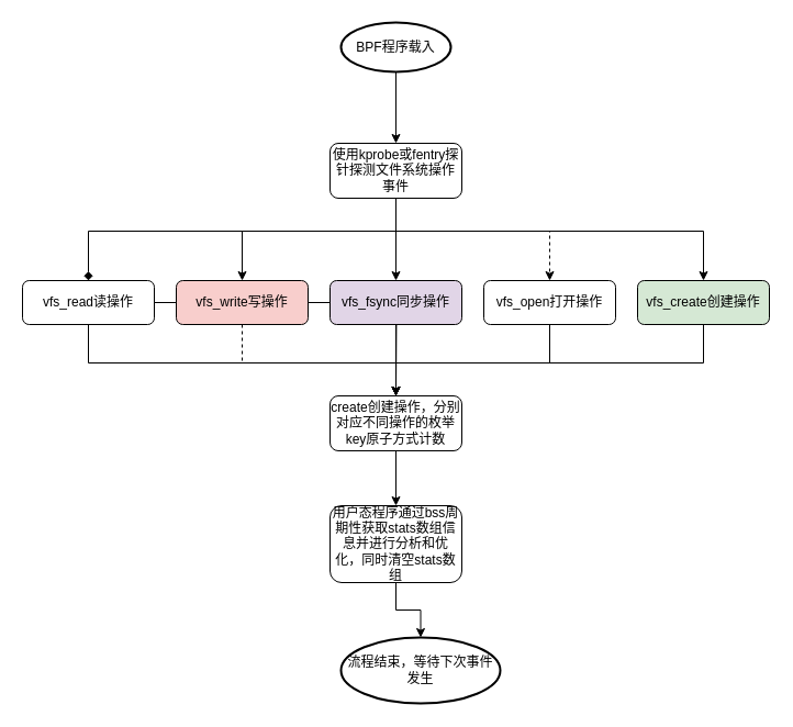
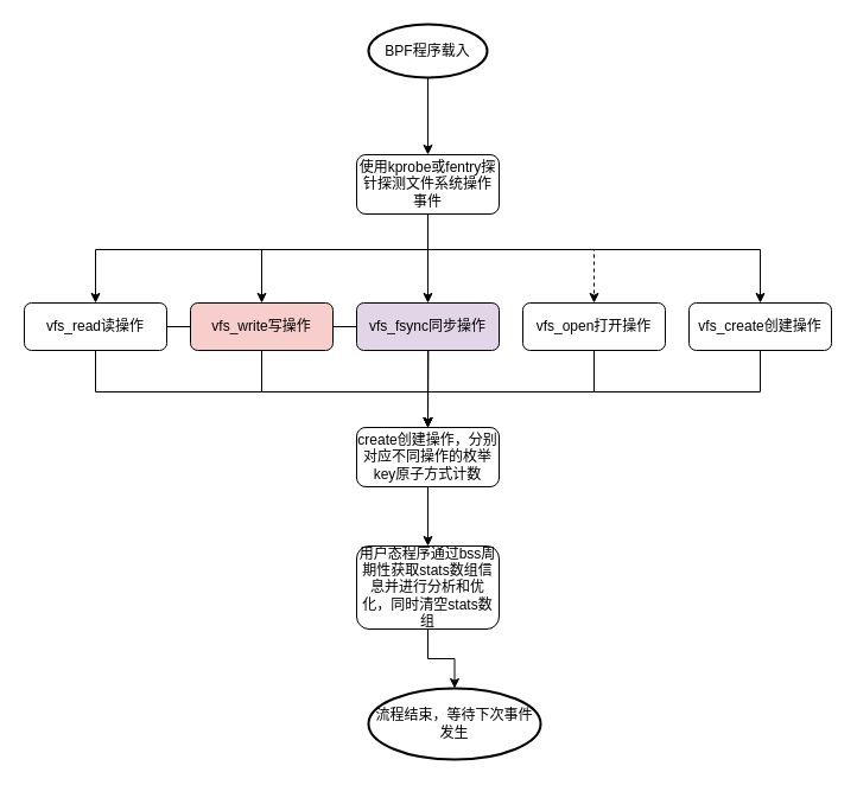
  <mxCell id="0" />
  <mxCell id="1" parent="0" />
  <mxCell id="2" style="edgeStyle=orthogonalEdgeStyle;rounded=0;orthogonalLoop=1;jettySize=auto;html=1;" edge="1" parent="1" source="3" target="9"><mxGeometry relative="1" as="geometry" /></mxCell>
  <mxCell id="3" value="BPF程序载入" style="strokeWidth=2;html=1;shape=mxgraph.flowchart.start_1;whiteSpace=wrap;" vertex="1" parent="1"><mxGeometry x="310" y="20" width="100" height="45" as="geometry" /></mxCell>
- <mxCell id="4" style="edgeStyle=orthogonalEdgeStyle;rounded=0;orthogonalLoop=1;jettySize=auto;html=1;endArrow=diamond;" edge="1" parent="1" source="9" target="12"><mxGeometry relative="1" as="geometry"><Array as="points"><mxPoint x="360" y="210" /><mxPoint x="80" y="210" /></Array></mxGeometry></mxCell>
+ <mxCell id="4" style="edgeStyle=orthogonalEdgeStyle;rounded=0;orthogonalLoop=1;jettySize=auto;html=1;" edge="1" parent="1" source="9" target="12"><mxGeometry relative="1" as="geometry"><Array as="points"><mxPoint x="360" y="210" /><mxPoint x="80" y="210" /></Array></mxGeometry></mxCell>
  <mxCell id="5" style="edgeStyle=orthogonalEdgeStyle;rounded=0;orthogonalLoop=1;jettySize=auto;html=1;" edge="1" parent="1" source="9" target="14"><mxGeometry relative="1" as="geometry"><Array as="points"><mxPoint x="360" y="210" /><mxPoint x="220" y="210" /></Array></mxGeometry></mxCell>
  <mxCell id="6" style="edgeStyle=orthogonalEdgeStyle;rounded=0;orthogonalLoop=1;jettySize=auto;html=1;entryX=0.5;entryY=0;entryDx=0;entryDy=0;" edge="1" parent="1" source="9" target="16"><mxGeometry relative="1" as="geometry" /></mxCell>
  <mxCell id="7" style="edgeStyle=orthogonalEdgeStyle;rounded=0;orthogonalLoop=1;jettySize=auto;html=1;dashed=1;" edge="1" parent="1" source="9" target="18"><mxGeometry relative="1" as="geometry"><Array as="points"><mxPoint x="360" y="210" /><mxPoint x="500" y="210" /></Array></mxGeometry></mxCell>
  <mxCell id="8" style="edgeStyle=orthogonalEdgeStyle;rounded=0;orthogonalLoop=1;jettySize=auto;html=1;entryX=0.5;entryY=0;entryDx=0;entryDy=0;" edge="1" parent="1" source="9" target="20"><mxGeometry relative="1" as="geometry"><Array as="points"><mxPoint x="360" y="210" /><mxPoint x="640" y="210" /></Array></mxGeometry></mxCell>
  <mxCell id="9" value="使用kprobe或fentry探针探测文件系统操作事件" style="rounded=1;whiteSpace=wrap;html=1;fontSize=12;glass=0;strokeWidth=1;shadow=0;" vertex="1" parent="1"><mxGeometry x="300" y="130" width="120" height="50" as="geometry" /></mxCell>
  <mxCell id="10" style="edgeStyle=orthogonalEdgeStyle;rounded=0;orthogonalLoop=1;jettySize=auto;html=1;" edge="1" parent="1" source="12"><mxGeometry relative="1" as="geometry"><mxPoint x="360" y="360" as="targetPoint" /></mxGeometry></mxCell>
  <mxCell id="11" style="edgeStyle=orthogonalEdgeStyle;rounded=0;orthogonalLoop=1;jettySize=auto;html=1;entryX=0.5;entryY=0;entryDx=0;entryDy=0;" edge="1" parent="1" source="12" target="22"><mxGeometry relative="1" as="geometry"><Array as="points"><mxPoint x="80" y="330" /><mxPoint x="360" y="330" /></Array></mxGeometry></mxCell>
  <mxCell id="12" value="vfs_read读操作" style="rounded=1;whiteSpace=wrap;html=1;fontSize=12;glass=0;strokeWidth=1;shadow=0;" vertex="1" parent="1"><mxGeometry x="20" y="255" width="120" height="40" as="geometry" /></mxCell>
- <mxCell id="13" style="edgeStyle=orthogonalEdgeStyle;rounded=0;orthogonalLoop=1;jettySize=auto;html=1;entryX=0.5;entryY=0;entryDx=0;entryDy=0;dashed=1;" edge="1" parent="1" source="14" target="22"><mxGeometry relative="1" as="geometry"><Array as="points"><mxPoint x="220" y="330" /><mxPoint x="360" y="330" /></Array></mxGeometry></mxCell>
+ <mxCell id="13" style="edgeStyle=orthogonalEdgeStyle;rounded=0;orthogonalLoop=1;jettySize=auto;html=1;entryX=0.5;entryY=0;entryDx=0;entryDy=0;" edge="1" parent="1" source="14" target="22"><mxGeometry relative="1" as="geometry"><Array as="points"><mxPoint x="220" y="330" /><mxPoint x="360" y="330" /></Array></mxGeometry></mxCell>
  <mxCell id="14" value="vfs_write写操作" style="rounded=1;whiteSpace=wrap;html=1;fontSize=12;glass=0;strokeWidth=1;shadow=0;fillColor=#f8cecc;" vertex="1" parent="1"><mxGeometry x="160" y="255" width="120" height="40" as="geometry" /></mxCell>
  <mxCell id="15" style="edgeStyle=orthogonalEdgeStyle;rounded=0;orthogonalLoop=1;jettySize=auto;html=1;entryX=0.5;entryY=0;entryDx=0;entryDy=0;" edge="1" parent="1" source="16" target="22"><mxGeometry relative="1" as="geometry" /></mxCell>
  <mxCell id="16" value="vfs_fsync同步操作" style="rounded=1;whiteSpace=wrap;html=1;fontSize=12;glass=0;strokeWidth=1;shadow=0;fillColor=#e1d5e7;" vertex="1" parent="1"><mxGeometry x="300" y="255" width="120" height="40" as="geometry" /></mxCell>
  <mxCell id="17" style="edgeStyle=orthogonalEdgeStyle;rounded=0;orthogonalLoop=1;jettySize=auto;html=1;entryX=0.5;entryY=0;entryDx=0;entryDy=0;" edge="1" parent="1" source="18" target="22"><mxGeometry relative="1" as="geometry"><Array as="points"><mxPoint x="500" y="330" /><mxPoint x="360" y="330" /></Array></mxGeometry></mxCell>
  <mxCell id="18" value="vfs_open打开操作" style="rounded=1;whiteSpace=wrap;html=1;fontSize=12;glass=0;strokeWidth=1;shadow=0;" vertex="1" parent="1"><mxGeometry x="440" y="255" width="120" height="40" as="geometry" /></mxCell>
  <mxCell id="19" style="edgeStyle=orthogonalEdgeStyle;rounded=0;orthogonalLoop=1;jettySize=auto;html=1;" edge="1" parent="1" source="20" target="22"><mxGeometry relative="1" as="geometry"><Array as="points"><mxPoint x="640" y="330" /><mxPoint x="360" y="330" /></Array></mxGeometry></mxCell>
- <mxCell id="20" value="vfs_create创建操作" style="rounded=1;whiteSpace=wrap;html=1;fontSize=12;glass=0;strokeWidth=1;shadow=0;fillColor=#d5e8d4;" vertex="1" parent="1"><mxGeometry x="580" y="255" width="120" height="40" as="geometry" /></mxCell>
+ <mxCell id="20" value="vfs_create创建操作" style="rounded=1;whiteSpace=wrap;html=1;fontSize=12;glass=0;strokeWidth=1;shadow=0;" vertex="1" parent="1"><mxGeometry x="580" y="255" width="120" height="40" as="geometry" /></mxCell>
  <mxCell id="21" style="edgeStyle=orthogonalEdgeStyle;rounded=0;orthogonalLoop=1;jettySize=auto;html=1;entryX=0.5;entryY=0;entryDx=0;entryDy=0;" edge="1" parent="1" source="22" target="24"><mxGeometry relative="1" as="geometry" /></mxCell>
  <mxCell id="22" value="create创建操作，分别对应不同操作的枚举key原子方式计数" style="rounded=1;whiteSpace=wrap;html=1;fontSize=12;glass=0;strokeWidth=1;shadow=0;" vertex="1" parent="1"><mxGeometry x="300" y="360" width="120" height="50" as="geometry" /></mxCell>
  <mxCell id="23" style="edgeStyle=orthogonalEdgeStyle;rounded=0;orthogonalLoop=1;jettySize=auto;html=1;entryX=0.5;entryY=0;entryDx=0;entryDy=0;entryPerimeter=0;" edge="1" parent="1" source="24" target="25"><mxGeometry relative="1" as="geometry" /></mxCell>
  <mxCell id="24" value="用户态程序通过bss周期性获取stats数组信息并进行分析和优化，同时清空stats数组" style="rounded=1;whiteSpace=wrap;html=1;fontSize=12;glass=0;strokeWidth=1;shadow=0;" vertex="1" parent="1"><mxGeometry x="300" y="460" width="120" height="70" as="geometry" /></mxCell>
  <mxCell id="25" value="流程结束，等待下次事件发生" style="strokeWidth=2;html=1;shape=mxgraph.flowchart.start_1;whiteSpace=wrap;" vertex="1" parent="1"><mxGeometry x="310" y="580" width="145" height="60" as="geometry" /></mxCell>
